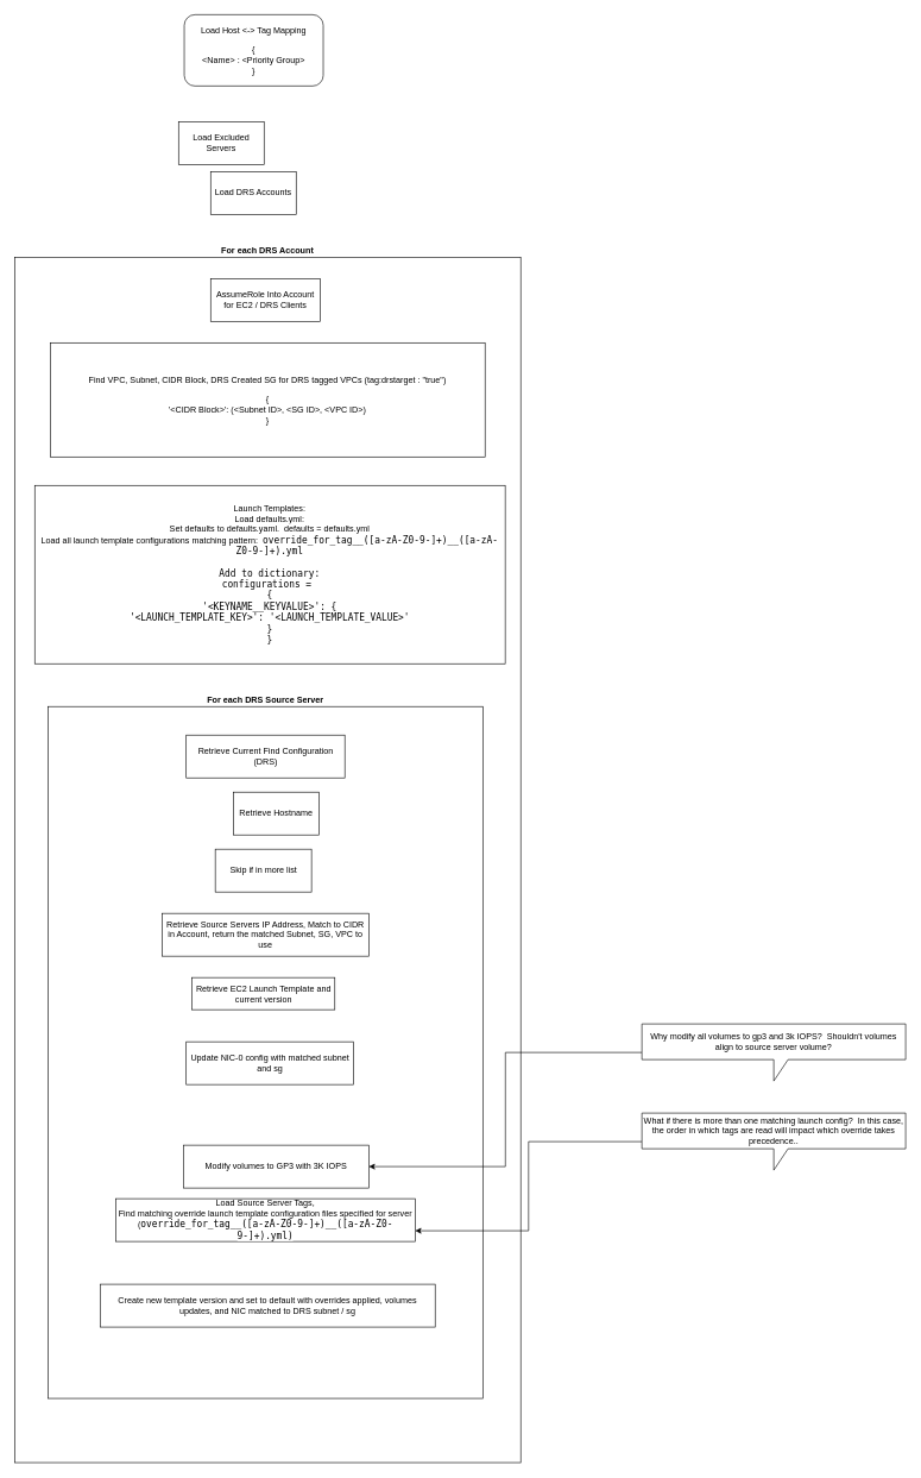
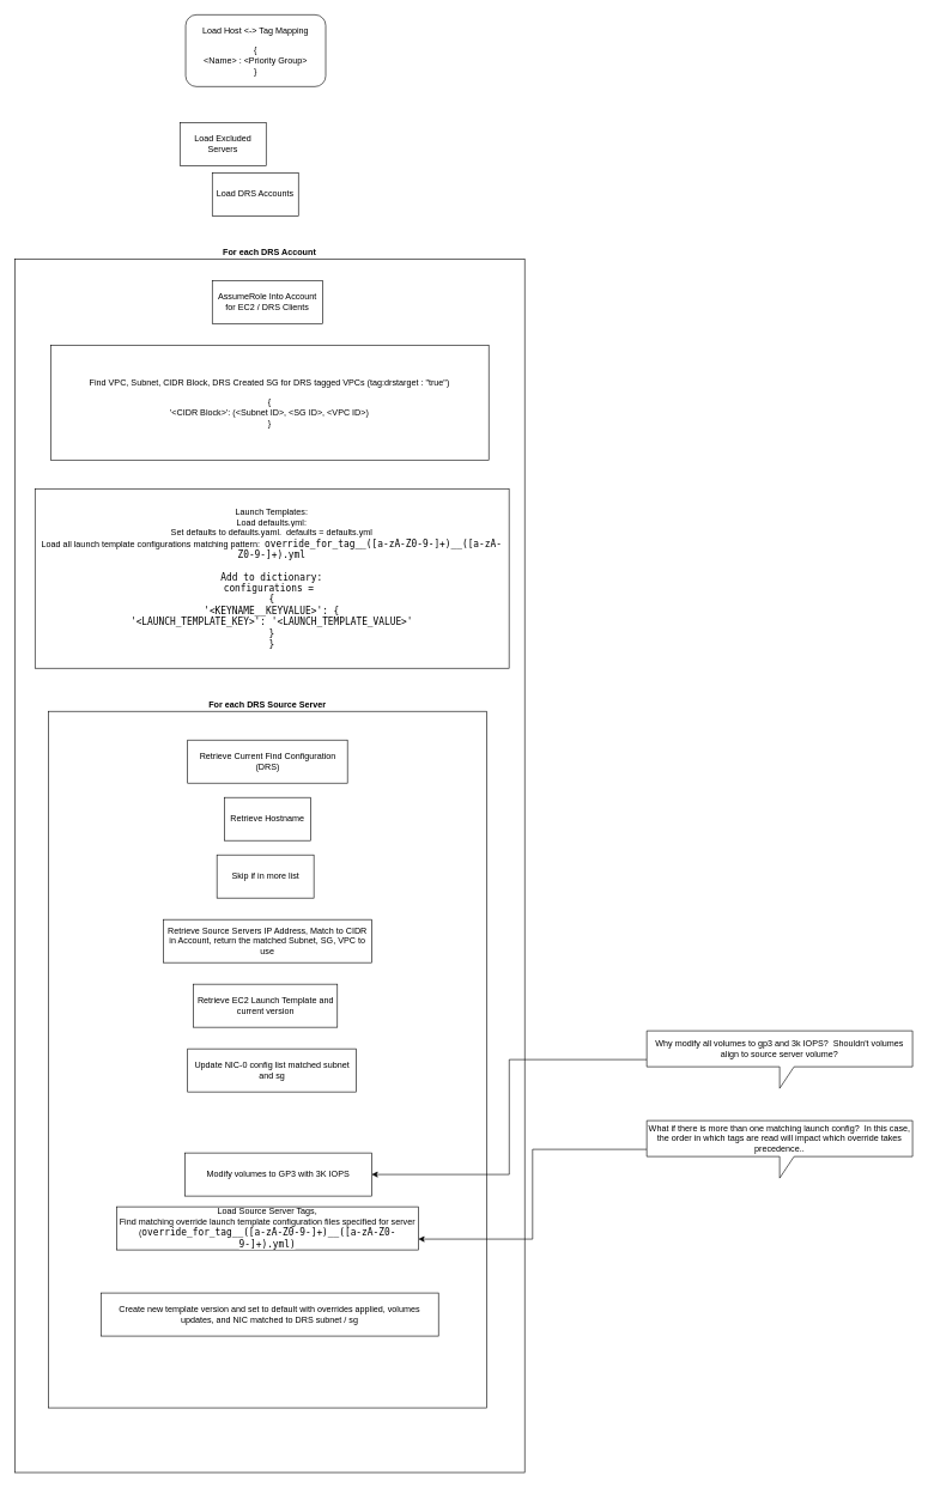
  <mxCell id="0" />
  <mxCell id="1" parent="0" />
  <mxCell id="2" value="&lt;b&gt;For each DRS Account&lt;/b&gt;" style="rounded=0;whiteSpace=wrap;html=1;labelPosition=center;verticalLabelPosition=top;align=center;verticalAlign=bottom;" vertex="1" parent="1"><mxGeometry x="20" y="360" width="710" height="1690" as="geometry" /></mxCell>
  <mxCell id="3" value="Load Host &amp;lt;-&amp;gt; Tag Mapping&lt;br&gt;&lt;br&gt;{&lt;br&gt;&amp;lt;Name&amp;gt; : &amp;lt;Priority Group&amp;gt;&lt;br&gt;}" style="rounded=1;whiteSpace=wrap;html=1;" vertex="1" parent="1"><mxGeometry x="258" y="20" width="195" height="100" as="geometry" /></mxCell>
  <mxCell id="4" value="Load Excluded Servers" style="rounded=0;whiteSpace=wrap;html=1;" vertex="1" parent="1"><mxGeometry x="250" y="170" width="120" height="60" as="geometry" /></mxCell>
  <mxCell id="5" value="Load DRS Accounts" style="rounded=0;whiteSpace=wrap;html=1;" vertex="1" parent="1"><mxGeometry x="295" y="240" width="120" height="60" as="geometry" /></mxCell>
  <mxCell id="6" value="AssumeRole Into Account for EC2 / DRS Clients" style="rounded=0;whiteSpace=wrap;html=1;" vertex="1" parent="1"><mxGeometry x="295" y="390" width="154" height="60" as="geometry" /></mxCell>
  <mxCell id="7" value="Find VPC, Subnet, CIDR Block, DRS Created SG for DRS tagged VPCs (tag:drstarget : &quot;true&quot;)&lt;br&gt;&lt;br&gt;{&lt;br&gt;'&amp;lt;CIDR Block&amp;gt;': (&amp;lt;Subnet ID&amp;gt;, &amp;lt;SG ID&amp;gt;, &amp;lt;VPC ID&amp;gt;)&lt;br&gt;}" style="rounded=0;whiteSpace=wrap;html=1;" vertex="1" parent="1"><mxGeometry x="70" y="480" width="610" height="160" as="geometry" /></mxCell>
  <mxCell id="8" value="For each DRS Source Server" style="rounded=0;whiteSpace=wrap;html=1;labelPosition=center;verticalLabelPosition=top;align=center;verticalAlign=bottom;fontStyle=1" vertex="1" parent="1"><mxGeometry x="67" y="990" width="610" height="970" as="geometry" /></mxCell>
  <mxCell id="9" value="Retrieve Current Find Configuration (DRS)" style="rounded=0;whiteSpace=wrap;html=1;" vertex="1" parent="1"><mxGeometry x="260.75" y="1030" width="222.5" height="60" as="geometry" /></mxCell>
- <mxCell id="10" value="Retrieve Hostname" style="rounded=0;whiteSpace=wrap;html=1;" vertex="1" parent="1"><mxGeometry x="327" y="1110" width="120" height="60" as="geometry" /></mxCell>
+ <mxCell id="10" value="Retrieve Hostname" style="rounded=0;whiteSpace=wrap;html=1;" vertex="1" parent="1"><mxGeometry x="312" y="1110" width="120" height="60" as="geometry" /></mxCell>
  <mxCell id="11" value="Skip if in more list" style="rounded=0;whiteSpace=wrap;html=1;" vertex="1" parent="1"><mxGeometry x="301.5" y="1190" width="135" height="60" as="geometry" /></mxCell>
  <mxCell id="12" value="Retrieve Source Servers IP Address, Match to CIDR in Account, return the matched Subnet, SG, VPC to use" style="rounded=0;whiteSpace=wrap;html=1;" vertex="1" parent="1"><mxGeometry x="227" y="1280" width="290" height="60" as="geometry" /></mxCell>
- <mxCell id="13" value="Retrieve EC2 Launch Template and current version" style="rounded=0;whiteSpace=wrap;html=1;" vertex="1" parent="1"><mxGeometry x="268.75" y="1370" width="200.5" height="45" as="geometry" /></mxCell>
- <mxCell id="14" value="Update NIC-0 config with matched subnet and sg" style="rounded=0;whiteSpace=wrap;html=1;" vertex="1" parent="1"><mxGeometry x="260.75" y="1460" width="235" height="60" as="geometry" /></mxCell>
+ <mxCell id="13" value="Retrieve EC2 Launch Template and current version" style="rounded=0;whiteSpace=wrap;html=1;" vertex="1" parent="1"><mxGeometry x="268.75" y="1370" width="200.5" height="60" as="geometry" /></mxCell>
+ <mxCell id="14" value="Update NIC-0 config list matched subnet and sg" style="rounded=0;whiteSpace=wrap;html=1;" vertex="1" parent="1"><mxGeometry x="260.75" y="1460" width="235" height="60" as="geometry" /></mxCell>
  <mxCell id="15" value="Modify volumes to GP3 with 3K IOPS" style="rounded=0;whiteSpace=wrap;html=1;" vertex="1" parent="1"><mxGeometry x="257" y="1605" width="260" height="60" as="geometry" /></mxCell>
  <mxCell id="16" value="&lt;span style=&quot;background-color: rgb(255 , 255 , 255)&quot;&gt;Launch Templates:&lt;br&gt;Load defaults.yml:&lt;br&gt;Set defaults to defaults.yaml.&amp;nbsp; defaults = defaults.yml&lt;br&gt;Load all launch template configurations matching pattern:&amp;nbsp;&amp;nbsp;&lt;span style=&quot;font-family: &amp;#34;jetbrains mono&amp;#34; , monospace ; font-size: 9.8pt&quot;&gt;override_for_tag__([a-zA-Z0-9-]+)__([a-zA-Z0-9-]+).yml&lt;br&gt;&lt;br&gt;Add to dictionary:&lt;br&gt;configurations =&amp;nbsp;&lt;br&gt;{&lt;br&gt;'&amp;lt;KEYNAME__KEYVALUE&amp;gt;': {&lt;br&gt;'&amp;lt;LAUNCH_TEMPLATE_KEY&amp;gt;': '&amp;lt;LAUNCH_TEMPLATE_VALUE&amp;gt;'&lt;br&gt;}&lt;br&gt;}&lt;br&gt;&lt;/span&gt;&lt;/span&gt;" style="rounded=0;whiteSpace=wrap;html=1;" vertex="1" parent="1"><mxGeometry x="48.25" y="680" width="660" height="250" as="geometry" /></mxCell>
  <mxCell id="17" value="Load Source Server Tags, &lt;br&gt;Find matching override launch template configuration files specified for server (&lt;span style=&quot;font-family: &amp;#34;jetbrains mono&amp;#34; , monospace ; font-size: 13.067px ; background-color: rgb(255 , 255 , 255)&quot;&gt;override_for_tag__([a-zA-Z0-9-]+)__([a-zA-Z0-9-]+).yml)&lt;/span&gt;" style="rounded=0;whiteSpace=wrap;html=1;" vertex="1" parent="1"><mxGeometry x="162" y="1680" width="420" height="60" as="geometry" /></mxCell>
  <mxCell id="18" style="edgeStyle=orthogonalEdgeStyle;rounded=0;orthogonalLoop=1;jettySize=auto;html=1;entryX=1;entryY=0.75;entryDx=0;entryDy=0;" edge="1" parent="1" source="19" target="17"><mxGeometry relative="1" as="geometry"><mxPoint x="920" y="1570" as="sourcePoint" /></mxGeometry></mxCell>
  <mxCell id="19" value="What if there is more than one matching launch config?&amp;nbsp; In this case, the order in which tags are read will impact which override takes precedence.." style="shape=callout;whiteSpace=wrap;html=1;perimeter=calloutPerimeter;" vertex="1" parent="1"><mxGeometry x="900" y="1560" width="370" height="80" as="geometry" /></mxCell>
  <mxCell id="20" style="edgeStyle=orthogonalEdgeStyle;rounded=0;orthogonalLoop=1;jettySize=auto;html=1;entryX=1;entryY=0.5;entryDx=0;entryDy=0;" edge="1" parent="1" source="21" target="15"><mxGeometry relative="1" as="geometry" /></mxCell>
  <mxCell id="21" value="Why modify all volumes to gp3 and 3k IOPS?&amp;nbsp; Shouldn't volumes align to source server volume?" style="shape=callout;whiteSpace=wrap;html=1;perimeter=calloutPerimeter;" vertex="1" parent="1"><mxGeometry x="900" y="1435" width="370" height="80" as="geometry" /></mxCell>
  <mxCell id="22" value="Create new template version and set to default with overrides applied, volumes updates, and NIC matched to DRS subnet / sg" style="rounded=0;whiteSpace=wrap;html=1;" vertex="1" parent="1"><mxGeometry x="140" y="1800" width="470" height="60" as="geometry" /></mxCell>
